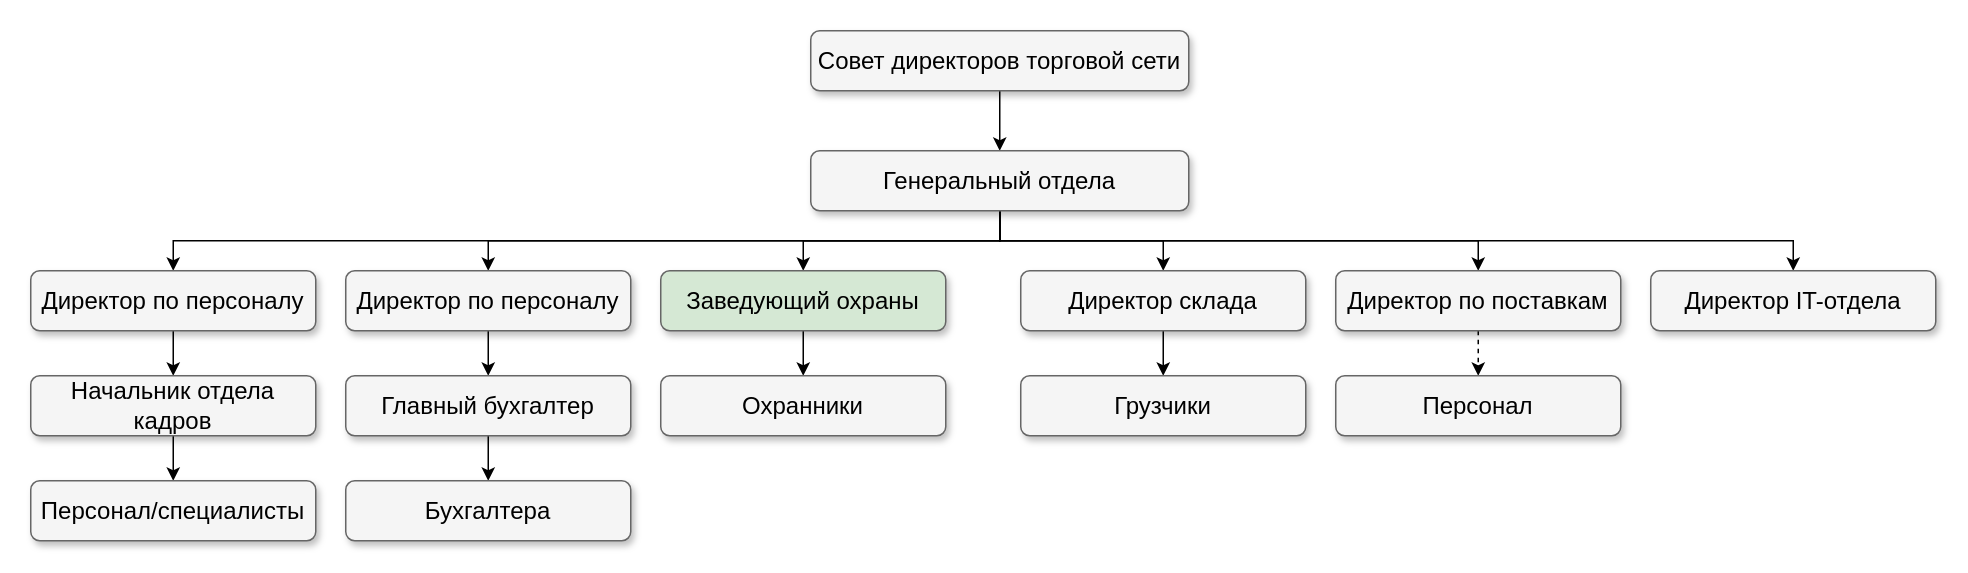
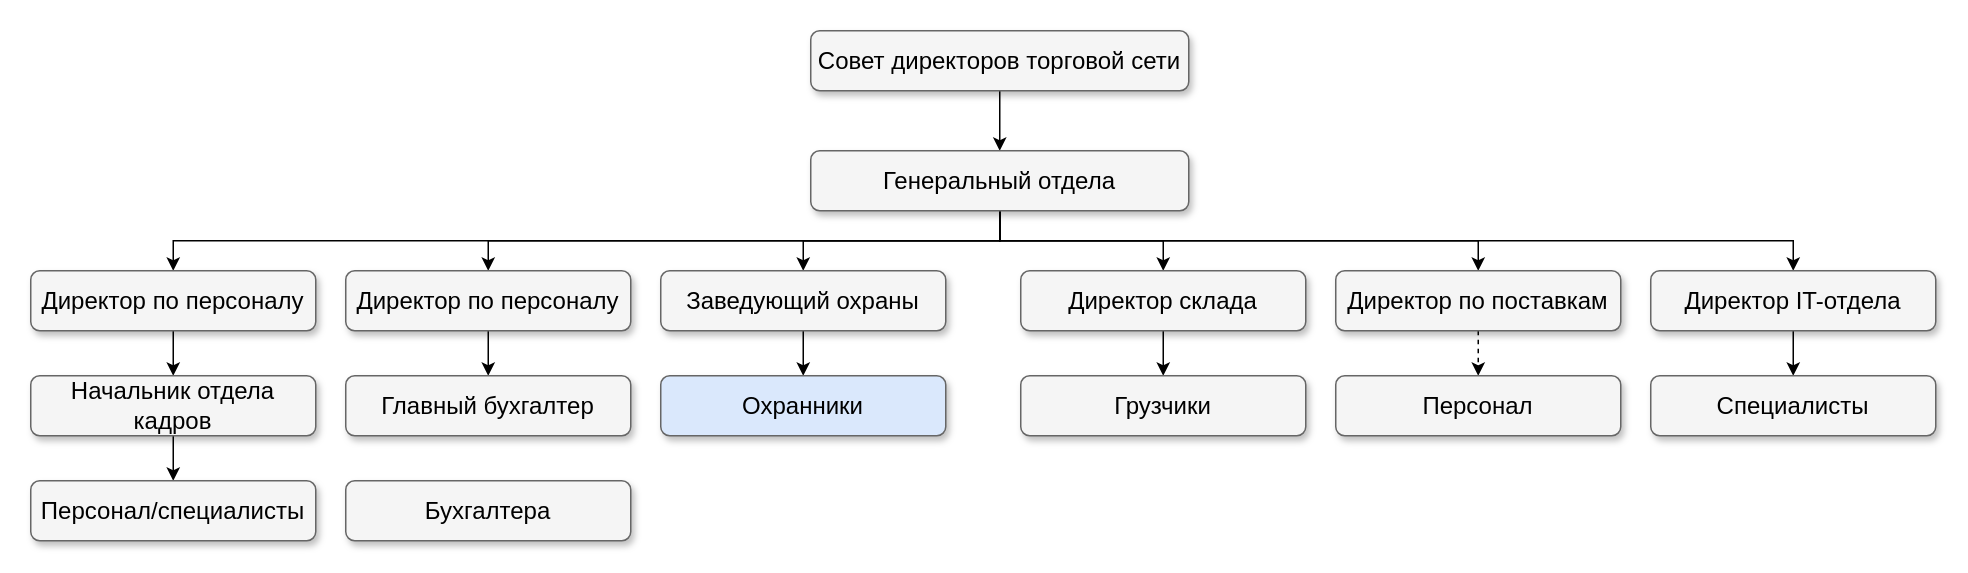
  <mxCell id="0" style=";html=1;" />
  <mxCell id="1" style=";html=1;" parent="0" />
  <mxCell id="2" style="edgeStyle=orthogonalEdgeStyle;rounded=0;orthogonalLoop=1;jettySize=auto;html=1;exitX=0.5;exitY=1;exitDx=0;exitDy=0;" edge="1" parent="1" source="3" target="10"><mxGeometry relative="1" as="geometry" /></mxCell>
  <mxCell id="3" value="Совет директоров торговой сети" style="whiteSpace=wrap;html=1;rounded=1;shadow=1;strokeWidth=1;fontSize=16;align=center;fillColor=#f5f5f5;strokeColor=#666666;" parent="1" vertex="1"><mxGeometry x="540" y="20" width="252" height="40" as="geometry" /></mxCell>
  <mxCell id="4" style="edgeStyle=orthogonalEdgeStyle;rounded=0;orthogonalLoop=1;jettySize=auto;html=1;exitX=0.5;exitY=1;exitDx=0;exitDy=0;entryX=0.5;entryY=0;entryDx=0;entryDy=0;" edge="1" parent="1" source="10" target="17"><mxGeometry relative="1" as="geometry" /></mxCell>
  <mxCell id="5" style="edgeStyle=orthogonalEdgeStyle;rounded=0;orthogonalLoop=1;jettySize=auto;html=1;exitX=0.5;exitY=1;exitDx=0;exitDy=0;entryX=0.5;entryY=0;entryDx=0;entryDy=0;" edge="1" parent="1" source="10" target="12"><mxGeometry relative="1" as="geometry" /></mxCell>
  <mxCell id="6" style="edgeStyle=orthogonalEdgeStyle;rounded=0;orthogonalLoop=1;jettySize=auto;html=1;exitX=0.5;exitY=1;exitDx=0;exitDy=0;entryX=0.5;entryY=0;entryDx=0;entryDy=0;" edge="1" parent="1" source="10" target="22"><mxGeometry relative="1" as="geometry" /></mxCell>
  <mxCell id="7" style="edgeStyle=orthogonalEdgeStyle;rounded=0;orthogonalLoop=1;jettySize=auto;html=1;exitX=0.5;exitY=1;exitDx=0;exitDy=0;entryX=0.5;entryY=0;entryDx=0;entryDy=0;" edge="1" parent="1" source="10" target="25"><mxGeometry relative="1" as="geometry" /></mxCell>
  <mxCell id="8" style="edgeStyle=orthogonalEdgeStyle;rounded=0;orthogonalLoop=1;jettySize=auto;html=1;exitX=0.5;exitY=1;exitDx=0;exitDy=0;entryX=0.5;entryY=0;entryDx=0;entryDy=0;" edge="1" parent="1" source="10" target="28"><mxGeometry relative="1" as="geometry" /></mxCell>
  <mxCell id="9" style="edgeStyle=orthogonalEdgeStyle;rounded=0;orthogonalLoop=1;jettySize=auto;html=1;exitX=0.5;exitY=1;exitDx=0;exitDy=0;entryX=0.5;entryY=0;entryDx=0;entryDy=0;" edge="1" parent="1" source="10" target="31"><mxGeometry relative="1" as="geometry" /></mxCell>
  <mxCell id="10" value="Генеральный отдела" style="whiteSpace=wrap;html=1;rounded=1;shadow=1;strokeWidth=1;fontSize=16;align=center;fillColor=#f5f5f5;strokeColor=#666666;" vertex="1" parent="1"><mxGeometry x="540" y="100" width="252" height="40" as="geometry" /></mxCell>
  <mxCell id="11" value="" style="edgeStyle=orthogonalEdgeStyle;rounded=0;orthogonalLoop=1;jettySize=auto;html=1;" edge="1" parent="1" source="12" target="14"><mxGeometry relative="1" as="geometry" /></mxCell>
  <mxCell id="12" value="Директор по персоналу" style="whiteSpace=wrap;html=1;rounded=1;shadow=1;strokeWidth=1;fontSize=16;align=center;fillColor=#f5f5f5;strokeColor=#666666;" vertex="1" parent="1"><mxGeometry x="20" y="180" width="190" height="40" as="geometry" /></mxCell>
  <mxCell id="13" value="" style="edgeStyle=orthogonalEdgeStyle;rounded=0;orthogonalLoop=1;jettySize=auto;html=1;" edge="1" parent="1" source="14" target="15"><mxGeometry relative="1" as="geometry" /></mxCell>
  <mxCell id="14" value="Начальник отдела кадров" style="whiteSpace=wrap;html=1;rounded=1;shadow=1;strokeWidth=1;fontSize=16;align=center;fillColor=#f5f5f5;strokeColor=#666666;" vertex="1" parent="1"><mxGeometry x="20" y="250" width="190" height="40" as="geometry" /></mxCell>
  <mxCell id="15" value="Персонал/специалисты" style="whiteSpace=wrap;html=1;rounded=1;shadow=1;strokeWidth=1;fontSize=16;align=center;fillColor=#f5f5f5;strokeColor=#666666;" vertex="1" parent="1"><mxGeometry x="20" y="320" width="190" height="40" as="geometry" /></mxCell>
  <mxCell id="16" style="edgeStyle=orthogonalEdgeStyle;rounded=0;orthogonalLoop=1;jettySize=auto;html=1;exitX=0.5;exitY=1;exitDx=0;exitDy=0;" edge="1" parent="1" source="17" target="19"><mxGeometry relative="1" as="geometry" /></mxCell>
  <mxCell id="17" value="Директор по персоналу" style="whiteSpace=wrap;html=1;rounded=1;shadow=1;strokeWidth=1;fontSize=16;align=center;fillColor=#f5f5f5;strokeColor=#666666;" vertex="1" parent="1"><mxGeometry x="230" y="180" width="190" height="40" as="geometry" /></mxCell>
- <mxCell id="18" value="" style="edgeStyle=orthogonalEdgeStyle;rounded=0;orthogonalLoop=1;jettySize=auto;html=1;" edge="1" parent="1" source="19" target="20"><mxGeometry relative="1" as="geometry" /></mxCell>
  <mxCell id="19" value="Главный бухгалтер" style="whiteSpace=wrap;html=1;rounded=1;shadow=1;strokeWidth=1;fontSize=16;align=center;fillColor=#f5f5f5;strokeColor=#666666;" vertex="1" parent="1"><mxGeometry x="230" y="250" width="190" height="40" as="geometry" /></mxCell>
  <mxCell id="20" value="Бухгалтера" style="whiteSpace=wrap;html=1;rounded=1;shadow=1;strokeWidth=1;fontSize=16;align=center;fillColor=#f5f5f5;strokeColor=#666666;" vertex="1" parent="1"><mxGeometry x="230" y="320" width="190" height="40" as="geometry" /></mxCell>
  <mxCell id="21" style="edgeStyle=orthogonalEdgeStyle;rounded=0;orthogonalLoop=1;jettySize=auto;html=1;exitX=0.5;exitY=1;exitDx=0;exitDy=0;entryX=0.5;entryY=0;entryDx=0;entryDy=0;" edge="1" parent="1" source="22" target="23"><mxGeometry relative="1" as="geometry" /></mxCell>
  <mxCell id="22" value="Директор склада" style="whiteSpace=wrap;html=1;rounded=1;shadow=1;strokeWidth=1;fontSize=16;align=center;fillColor=#f5f5f5;strokeColor=#666666;" vertex="1" parent="1"><mxGeometry x="680" y="180" width="190" height="40" as="geometry" /></mxCell>
  <mxCell id="23" value="Грузчики" style="whiteSpace=wrap;html=1;rounded=1;shadow=1;strokeWidth=1;fontSize=16;align=center;fillColor=#f5f5f5;strokeColor=#666666;" vertex="1" parent="1"><mxGeometry x="680" y="250" width="190" height="40" as="geometry" /></mxCell>
  <mxCell id="24" style="edgeStyle=orthogonalEdgeStyle;rounded=0;orthogonalLoop=1;jettySize=auto;html=1;exitX=0.5;exitY=1;exitDx=0;exitDy=0;entryX=0.5;entryY=0;entryDx=0;entryDy=0;dashed=1;" edge="1" parent="1" source="25" target="26"><mxGeometry relative="1" as="geometry" /></mxCell>
  <mxCell id="25" value="Директор по поставкам" style="whiteSpace=wrap;html=1;rounded=1;shadow=1;strokeWidth=1;fontSize=16;align=center;fillColor=#f5f5f5;strokeColor=#666666;" vertex="1" parent="1"><mxGeometry x="890" y="180" width="190" height="40" as="geometry" /></mxCell>
  <mxCell id="26" value="Персонал" style="whiteSpace=wrap;html=1;rounded=1;shadow=1;strokeWidth=1;fontSize=16;align=center;fillColor=#f5f5f5;strokeColor=#666666;" vertex="1" parent="1"><mxGeometry x="890" y="250" width="190" height="40" as="geometry" /></mxCell>
+ <mxCell id="27" style="edgeStyle=orthogonalEdgeStyle;rounded=0;orthogonalLoop=1;jettySize=auto;html=1;exitX=0.5;exitY=1;exitDx=0;exitDy=0;entryX=0.5;entryY=0;entryDx=0;entryDy=0;" edge="1" parent="1" source="28" target="29"><mxGeometry relative="1" as="geometry" /></mxCell>
  <mxCell id="28" value="Директор IT-отдела" style="whiteSpace=wrap;html=1;rounded=1;shadow=1;strokeWidth=1;fontSize=16;align=center;fillColor=#f5f5f5;strokeColor=#666666;" vertex="1" parent="1"><mxGeometry x="1100" y="180" width="190" height="40" as="geometry" /></mxCell>
+ <mxCell id="29" value="Специалисты" style="whiteSpace=wrap;html=1;rounded=1;shadow=1;strokeWidth=1;fontSize=16;align=center;fillColor=#f5f5f5;strokeColor=#666666;" vertex="1" parent="1"><mxGeometry x="1100" y="250" width="190" height="40" as="geometry" /></mxCell>
  <mxCell id="30" style="edgeStyle=orthogonalEdgeStyle;rounded=0;orthogonalLoop=1;jettySize=auto;html=1;exitX=0.5;exitY=1;exitDx=0;exitDy=0;entryX=0.5;entryY=0;entryDx=0;entryDy=0;" edge="1" parent="1" source="31" target="32"><mxGeometry relative="1" as="geometry" /></mxCell>
- <mxCell id="31" value="Заведующий охраны" style="whiteSpace=wrap;html=1;rounded=1;shadow=1;strokeWidth=1;fontSize=16;align=center;fillColor=#d5e8d4;strokeColor=#666666;" vertex="1" parent="1"><mxGeometry x="440" y="180" width="190" height="40" as="geometry" /></mxCell>
- <mxCell id="32" value="Охранники" style="whiteSpace=wrap;html=1;rounded=1;shadow=1;strokeWidth=1;fontSize=16;align=center;fillColor=#f5f5f5;strokeColor=#666666;" vertex="1" parent="1"><mxGeometry x="440" y="250" width="190" height="40" as="geometry" /></mxCell>
+ <mxCell id="31" value="Заведующий охраны" style="whiteSpace=wrap;html=1;rounded=1;shadow=1;strokeWidth=1;fontSize=16;align=center;fillColor=#f5f5f5;strokeColor=#666666;" vertex="1" parent="1"><mxGeometry x="440" y="180" width="190" height="40" as="geometry" /></mxCell>
+ <mxCell id="32" value="Охранники" style="whiteSpace=wrap;html=1;rounded=1;shadow=1;strokeWidth=1;fontSize=16;align=center;fillColor=#dae8fc;strokeColor=#666666;" vertex="1" parent="1"><mxGeometry x="440" y="250" width="190" height="40" as="geometry" /></mxCell>
